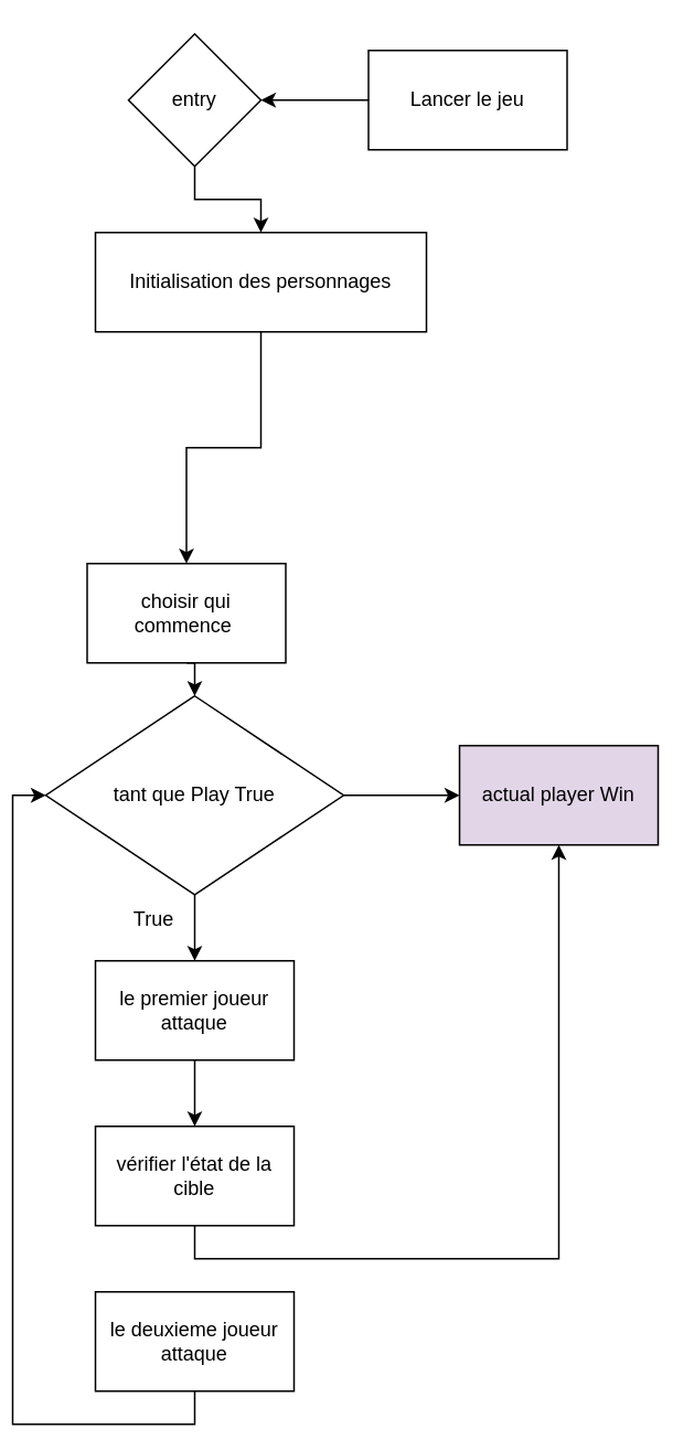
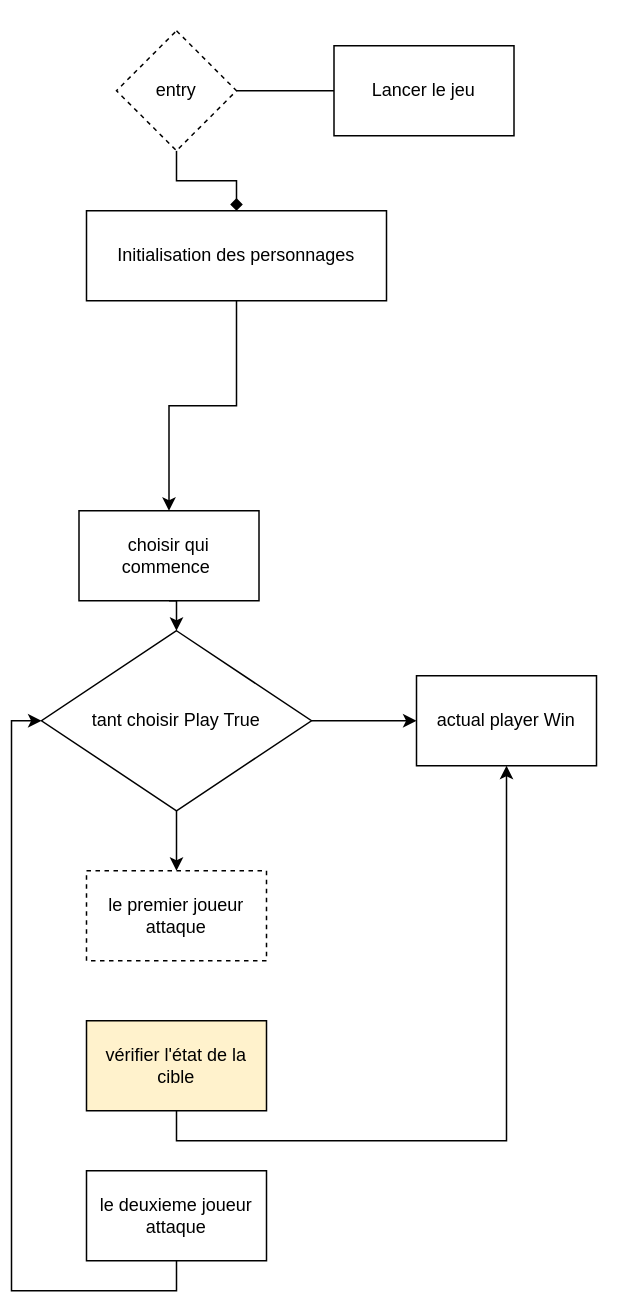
  <mxCell id="0" />
  <mxCell id="1" parent="0" />
  <mxCell id="2" style="edgeStyle=orthogonalEdgeStyle;rounded=0;orthogonalLoop=1;jettySize=auto;html=1;exitX=0.5;exitY=1;exitDx=0;exitDy=0;entryX=0.5;entryY=0;entryDx=0;entryDy=0;" edge="1" parent="1" source="3" target="9"><mxGeometry relative="1" as="geometry" /></mxCell>
  <mxCell id="3" value="Initialisation des personnages" style="rounded=0;whiteSpace=wrap;html=1;" vertex="1" parent="1"><mxGeometry x="50" y="140" width="200" height="60" as="geometry" /></mxCell>
- <mxCell id="4" style="edgeStyle=orthogonalEdgeStyle;rounded=0;orthogonalLoop=1;jettySize=auto;html=1;exitX=0.5;exitY=1;exitDx=0;exitDy=0;entryX=0.5;entryY=0;entryDx=0;entryDy=0;" edge="1" parent="1" source="5" target="3"><mxGeometry relative="1" as="geometry" /></mxCell>
- <mxCell id="5" value="entry" style="rhombus;whiteSpace=wrap;html=1;" vertex="1" parent="1"><mxGeometry x="70" y="20" width="80" height="80" as="geometry" /></mxCell>
- <mxCell id="6" style="edgeStyle=orthogonalEdgeStyle;rounded=0;orthogonalLoop=1;jettySize=auto;html=1;exitX=0;exitY=0.5;exitDx=0;exitDy=0;entryX=1;entryY=0.5;entryDx=0;entryDy=0;" edge="1" parent="1" source="7" target="5"><mxGeometry relative="1" as="geometry" /></mxCell>
+ <mxCell id="4" style="edgeStyle=orthogonalEdgeStyle;rounded=0;orthogonalLoop=1;jettySize=auto;html=1;exitX=0.5;exitY=1;exitDx=0;exitDy=0;entryX=0.5;entryY=0;entryDx=0;entryDy=0;endArrow=diamond;" edge="1" parent="1" source="5" target="3"><mxGeometry relative="1" as="geometry" /></mxCell>
+ <mxCell id="5" value="entry" style="rhombus;whiteSpace=wrap;html=1;dashed=1;" vertex="1" parent="1"><mxGeometry x="70" y="20" width="80" height="80" as="geometry" /></mxCell>
+ <mxCell id="6" style="edgeStyle=orthogonalEdgeStyle;rounded=0;orthogonalLoop=1;jettySize=auto;html=1;exitX=0;exitY=0.5;exitDx=0;exitDy=0;entryX=1;entryY=0.5;entryDx=0;entryDy=0;endArrow=none;" edge="1" parent="1" source="7" target="5"><mxGeometry relative="1" as="geometry" /></mxCell>
  <mxCell id="7" value="Lancer le jeu" style="rounded=0;whiteSpace=wrap;html=1;" vertex="1" parent="1"><mxGeometry x="215" y="30" width="120" height="60" as="geometry" /></mxCell>
  <mxCell id="8" style="edgeStyle=orthogonalEdgeStyle;rounded=0;orthogonalLoop=1;jettySize=auto;html=1;exitX=0.5;exitY=1;exitDx=0;exitDy=0;entryX=0.5;entryY=0;entryDx=0;entryDy=0;" edge="1" parent="1" source="9" target="12"><mxGeometry relative="1" as="geometry" /></mxCell>
  <mxCell id="9" value="choisir qui commence&amp;nbsp;" style="rounded=0;whiteSpace=wrap;html=1;" vertex="1" parent="1"><mxGeometry x="45" y="340" width="120" height="60" as="geometry" /></mxCell>
  <mxCell id="10" style="edgeStyle=orthogonalEdgeStyle;rounded=0;orthogonalLoop=1;jettySize=auto;html=1;exitX=0.5;exitY=1;exitDx=0;exitDy=0;entryX=0.5;entryY=0;entryDx=0;entryDy=0;" edge="1" parent="1" source="12" target="14"><mxGeometry relative="1" as="geometry" /></mxCell>
  <mxCell id="11" style="edgeStyle=orthogonalEdgeStyle;rounded=0;orthogonalLoop=1;jettySize=auto;html=1;exitX=1;exitY=0.5;exitDx=0;exitDy=0;entryX=0;entryY=0.5;entryDx=0;entryDy=0;" edge="1" parent="1" source="12" target="20"><mxGeometry relative="1" as="geometry" /></mxCell>
- <mxCell id="12" value="tant que Play True" style="rhombus;whiteSpace=wrap;html=1;" vertex="1" parent="1"><mxGeometry x="20" y="420" width="180" height="120" as="geometry" /></mxCell>
- <mxCell id="13" style="edgeStyle=orthogonalEdgeStyle;rounded=0;orthogonalLoop=1;jettySize=auto;html=1;exitX=0.5;exitY=1;exitDx=0;exitDy=0;entryX=0.5;entryY=0;entryDx=0;entryDy=0;" edge="1" parent="1" source="14" target="18"><mxGeometry relative="1" as="geometry" /></mxCell>
- <mxCell id="14" value="le premier joueur attaque" style="rounded=0;whiteSpace=wrap;html=1;" vertex="1" parent="1"><mxGeometry x="50" y="580" width="120" height="60" as="geometry" /></mxCell>
+ <mxCell id="12" value="tant choisir Play True" style="rhombus;whiteSpace=wrap;html=1;" vertex="1" parent="1"><mxGeometry x="20" y="420" width="180" height="120" as="geometry" /></mxCell>
+ <mxCell id="14" value="le premier joueur attaque" style="rounded=0;whiteSpace=wrap;html=1;dashed=1;" vertex="1" parent="1"><mxGeometry x="50" y="580" width="120" height="60" as="geometry" /></mxCell>
  <mxCell id="15" style="edgeStyle=orthogonalEdgeStyle;rounded=0;orthogonalLoop=1;jettySize=auto;html=1;exitX=0.5;exitY=1;exitDx=0;exitDy=0;entryX=0;entryY=0.5;entryDx=0;entryDy=0;" edge="1" parent="1" source="16" target="12"><mxGeometry relative="1" as="geometry" /></mxCell>
  <mxCell id="16" value="le deuxieme joueur attaque" style="rounded=0;whiteSpace=wrap;html=1;" vertex="1" parent="1"><mxGeometry x="50" y="780" width="120" height="60" as="geometry" /></mxCell>
  <mxCell id="17" style="edgeStyle=orthogonalEdgeStyle;rounded=0;orthogonalLoop=1;jettySize=auto;html=1;exitX=0.5;exitY=1;exitDx=0;exitDy=0;" edge="1" parent="1" source="18" target="20"><mxGeometry relative="1" as="geometry" /></mxCell>
- <mxCell id="18" value="vérifier l'état de la cible" style="rounded=0;whiteSpace=wrap;html=1;" vertex="1" parent="1"><mxGeometry x="50" y="680" width="120" height="60" as="geometry" /></mxCell>
- <mxCell id="19" value="True" style="text;html=1;align=center;verticalAlign=middle;resizable=0;points=[];autosize=1;strokeColor=none;fillColor=none;" vertex="1" parent="1"><mxGeometry x="60" y="540" width="50" height="30" as="geometry" /></mxCell>
- <mxCell id="20" value="actual player Win" style="rounded=0;whiteSpace=wrap;html=1;fillColor=#e1d5e7;" vertex="1" parent="1"><mxGeometry x="270" y="450" width="120" height="60" as="geometry" /></mxCell>
+ <mxCell id="18" value="vérifier l'état de la cible" style="rounded=0;whiteSpace=wrap;html=1;fillColor=#fff2cc;" vertex="1" parent="1"><mxGeometry x="50" y="680" width="120" height="60" as="geometry" /></mxCell>
+ <mxCell id="20" value="actual player Win" style="rounded=0;whiteSpace=wrap;html=1;" vertex="1" parent="1"><mxGeometry x="270" y="450" width="120" height="60" as="geometry" /></mxCell>
